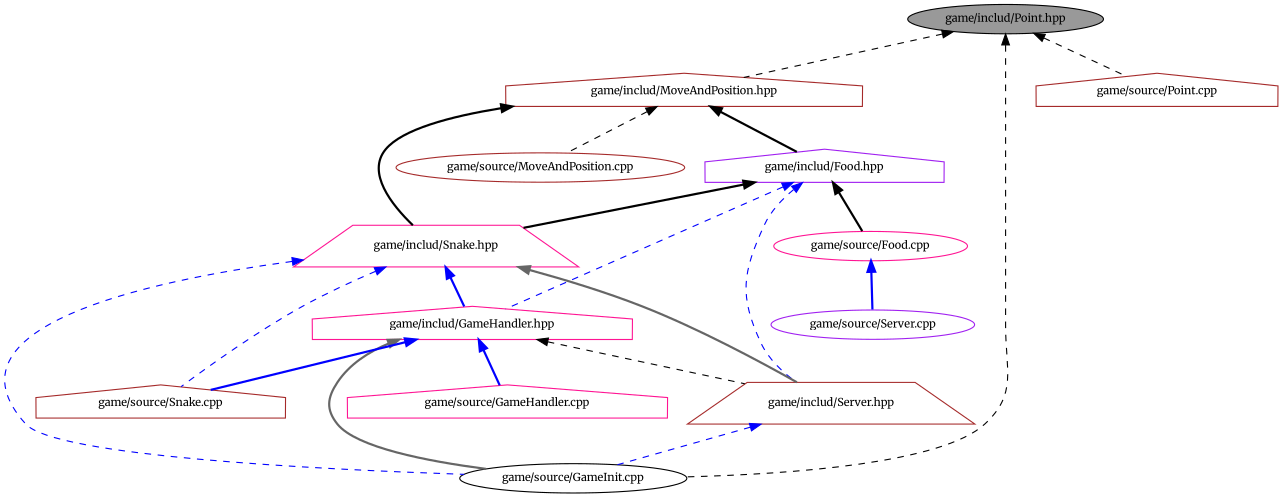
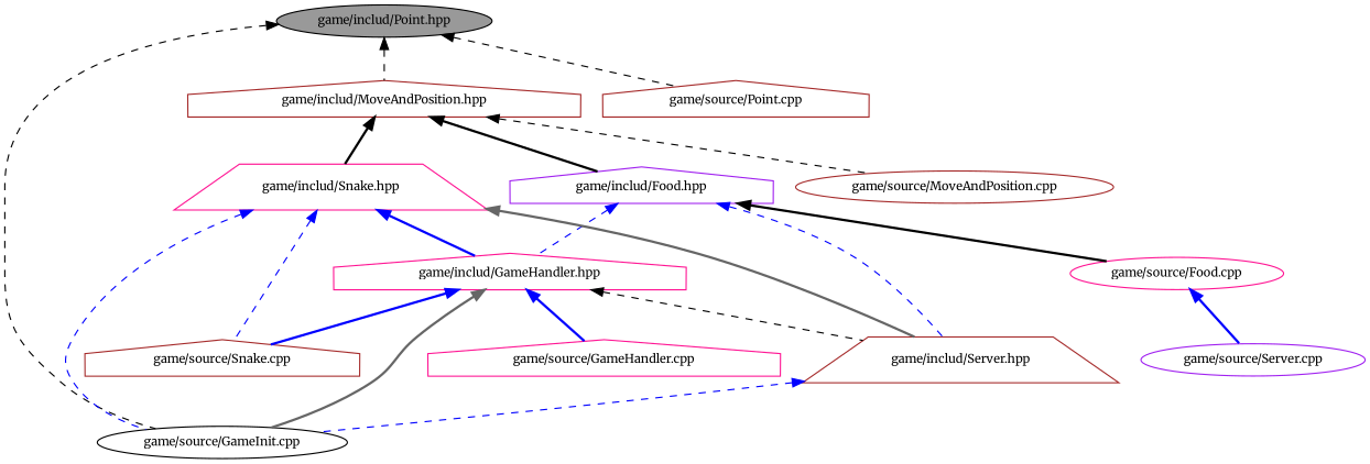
  digraph {
    fontname=Merriweather
    node [color=brown fillcolor=white fontname=Merriweather fontsize=10 shape=house style=filled]
    edge [color=black dir=back fontname=Merriweather fontsize=10 labelfontname=Helvetica labelfontsize=10 style=dashed]
    n1 [color=black fillcolor=grey60 fontcolor=black height=0.2 label="game/includ/Point.hpp" shape=ellipse width=0.4]
    n2 [height=0.2 label="game/includ/MoveAndPosition.hpp" width=0.4]
    n3 [color=black height=0.2 label="game/source/GameInit.cpp" shape=ellipse width=0.4]
    n4 [height=0.2 label="game/source/Point.cpp" width=0.4]
    n5 [color=purple height=0.2 label="game/includ/Food.hpp" width=0.4]
    n6 [color=deeppink height=0.2 label="game/includ/Snake.hpp" shape=trapezium width=0.4]
    n7 [height=0.2 label="game/source/MoveAndPosition.cpp" shape=ellipse width=0.4]
    n8 [color=deeppink height=0.2 label="game/includ/GameHandler.hpp" width=0.4]
    n9 [height=0.2 label="game/includ/Server.hpp" shape=trapezium width=0.4]
    n10 [color=deeppink height=0.2 label="game/source/Food.cpp" shape=ellipse width=0.4]
    n11 [height=0.2 label="game/source/Snake.cpp" width=0.4]
    n12 [color=deeppink height=0.2 label="game/source/GameHandler.cpp" width=0.4]
    n13 [color=purple height=0.2 label="game/source/Server.cpp" shape=ellipse width=0.4]
    n1 -> n2
    n1 -> n3
    n1 -> n4
    n2 -> n5 [style=bold]
    n2 -> n6 [style=bold]
    n2 -> n7
-   n5 -> n6 [style=bold]
    n5 -> n8 [color=blue]
    n5 -> n9 [color=blue]
    n5 -> n10 [style=bold]
    n6 -> n3 [color=blue]
    n6 -> n8 [color=blue style=bold]
    n6 -> n9 [color=gray40 style=bold]
    n6 -> n11 [color=blue]
    n8 -> n3 [color=gray40 style=bold]
    n8 -> n9
    n8 -> n11 [color=blue style=bold]
    n8 -> n12 [color=blue style=bold]
    n9 -> n3 [color=blue]
    n10 -> n13 [color=blue style=bold]
  }
